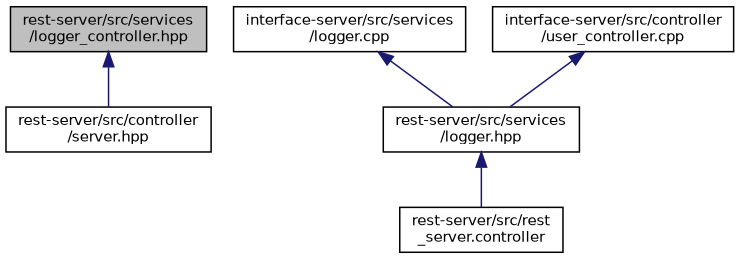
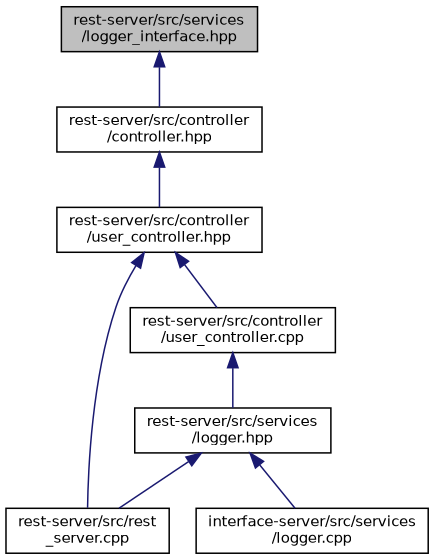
  digraph {
    node [color=black fillcolor=white fontname=Helvetica fontsize=10 shape=record style=filled]
    edge [color=midnightblue dir=back fontname=Helvetica fontsize=10 labelfontname=Helvetica labelfontsize=10 style=solid]
-   n1 [fillcolor=grey75 fontcolor=black height=0.2 label="rest-server/src/services\l/logger_controller.hpp" width=0.4]
-   n2 [height=0.2 label="rest-server/src/controller\l/server.hpp" width=0.4]
+   n1 [fillcolor=grey75 fontcolor=black height=0.2 label="rest-server/src/services\l/logger_interface.hpp" width=0.4]
+   n2 [height=0.2 label="rest-server/src/controller\l/controller.hpp" width=0.4]
+   n3 [height=0.2 label="rest-server/src/controller\l/user_controller.hpp" width=0.4]
    n4 [height=0.2 label="rest-server/src/services\l/logger.hpp" width=0.4]
-   n5 [height=0.2 label="rest-server/src/rest\l_server.controller" width=0.4]
+   n5 [height=0.2 label="rest-server/src/rest\l_server.cpp" width=0.4]
    n6 [height=0.2 label="interface-server/src/services\l/logger.cpp" width=0.4]
-   n7 [height=0.2 label="interface-server/src/controller\l/user_controller.cpp" width=0.4]
+   n7 [height=0.2 label="rest-server/src/controller\l/user_controller.cpp" width=0.4]
    n1 -> n2
+   n2 -> n3
+   n3 -> n5
+   n3 -> n7
    n4 -> n5
-   n6 -> n4
+   n4 -> n6
    n7 -> n4
  }
